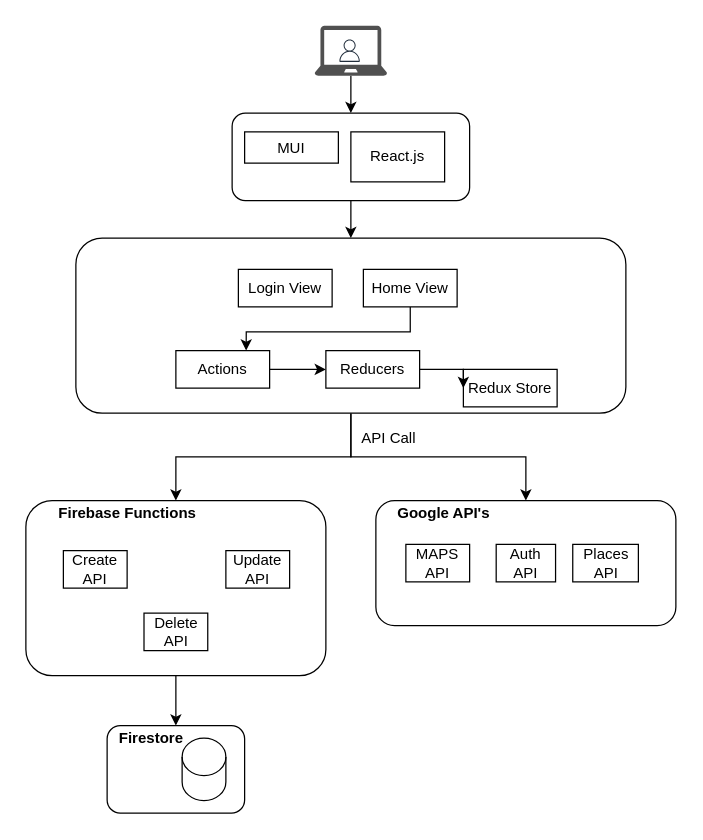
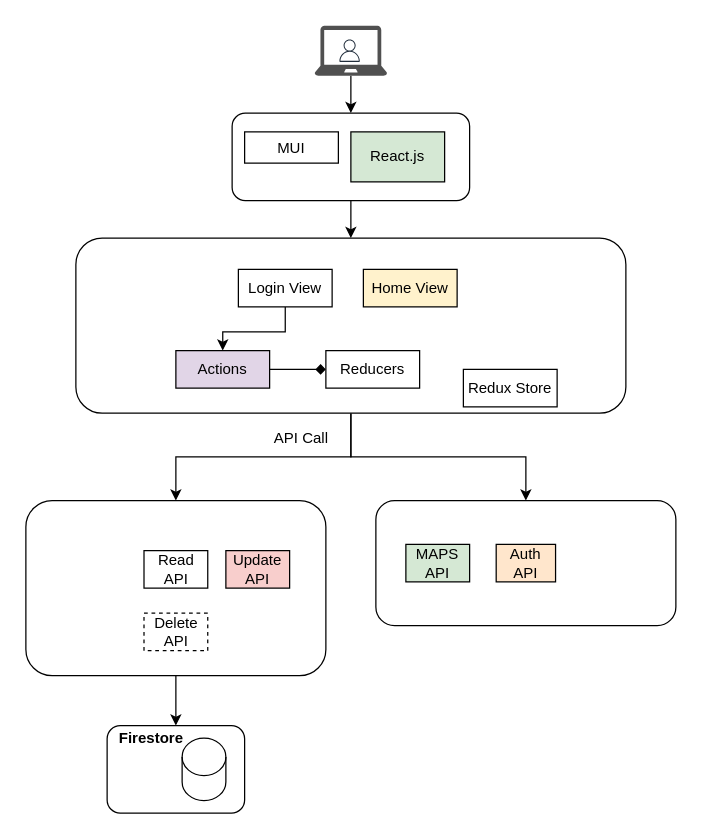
  <mxCell id="0" />
  <mxCell id="1" parent="0" />
  <mxCell id="2" style="edgeStyle=orthogonalEdgeStyle;rounded=0;orthogonalLoop=1;jettySize=auto;html=1;entryX=0.5;entryY=0;entryDx=0;entryDy=0;exitX=0.5;exitY=1;exitDx=0;exitDy=0;" edge="1" parent="1" source="4" target="8"><mxGeometry relative="1" as="geometry" /></mxCell>
  <mxCell id="3" style="edgeStyle=orthogonalEdgeStyle;rounded=0;orthogonalLoop=1;jettySize=auto;html=1;" edge="1" parent="1" source="4" target="9"><mxGeometry relative="1" as="geometry" /></mxCell>
  <mxCell id="4" value="" style="rounded=1;whiteSpace=wrap;html=1;" vertex="1" parent="1"><mxGeometry x="60" y="190" width="440" height="140" as="geometry" /></mxCell>
  <mxCell id="5" value="" style="edgeStyle=orthogonalEdgeStyle;rounded=0;orthogonalLoop=1;jettySize=auto;html=1;" edge="1" parent="1" source="6" target="4"><mxGeometry relative="1" as="geometry" /></mxCell>
  <mxCell id="6" value="" style="rounded=1;whiteSpace=wrap;html=1;" vertex="1" parent="1"><mxGeometry x="185" y="90" width="190" height="70" as="geometry" /></mxCell>
  <mxCell id="7" style="edgeStyle=orthogonalEdgeStyle;rounded=0;orthogonalLoop=1;jettySize=auto;html=1;entryX=0.5;entryY=0;entryDx=0;entryDy=0;" edge="1" parent="1" source="8" target="10"><mxGeometry relative="1" as="geometry" /></mxCell>
  <mxCell id="8" value="" style="rounded=1;whiteSpace=wrap;html=1;" vertex="1" parent="1"><mxGeometry x="20" y="400" width="240" height="140" as="geometry" /></mxCell>
  <mxCell id="9" value="" style="rounded=1;whiteSpace=wrap;html=1;" vertex="1" parent="1"><mxGeometry x="300" y="400" width="240" height="100" as="geometry" /></mxCell>
  <mxCell id="10" value="" style="rounded=1;whiteSpace=wrap;html=1;" vertex="1" parent="1"><mxGeometry x="85" y="580" width="110" height="70" as="geometry" /></mxCell>
  <mxCell id="11" value="" style="edgeStyle=orthogonalEdgeStyle;rounded=0;orthogonalLoop=1;jettySize=auto;html=1;" edge="1" parent="1" source="12" target="6"><mxGeometry relative="1" as="geometry" /></mxCell>
  <mxCell id="12" value="" style="sketch=0;pointerEvents=1;shadow=0;dashed=0;html=1;strokeColor=none;fillColor=#505050;labelPosition=center;verticalLabelPosition=bottom;verticalAlign=top;outlineConnect=0;align=center;shape=mxgraph.office.devices.laptop;" vertex="1" parent="1"><mxGeometry x="251" y="20" width="58" height="40" as="geometry" /></mxCell>
  <mxCell id="13" value="" style="sketch=0;outlineConnect=0;fontColor=#232F3E;gradientColor=none;fillColor=#232F3D;strokeColor=none;dashed=0;verticalLabelPosition=bottom;verticalAlign=top;align=center;html=1;fontSize=12;fontStyle=0;aspect=fixed;pointerEvents=1;shape=mxgraph.aws4.user;" vertex="1" parent="1"><mxGeometry x="270" y="31" width="18" height="18" as="geometry" /></mxCell>
- <mxCell id="14" value="React.js" style="rounded=0;whiteSpace=wrap;html=1;" vertex="1" parent="1"><mxGeometry x="280" y="105" width="75" height="40" as="geometry" /></mxCell>
+ <mxCell id="14" value="React.js" style="rounded=0;whiteSpace=wrap;html=1;fillColor=#d5e8d4;" vertex="1" parent="1"><mxGeometry x="280" y="105" width="75" height="40" as="geometry" /></mxCell>
  <mxCell id="15" value="MUI" style="rounded=0;whiteSpace=wrap;html=1;" vertex="1" parent="1"><mxGeometry x="195" y="105" width="75" height="25" as="geometry" /></mxCell>
+ <mxCell id="16" style="edgeStyle=orthogonalEdgeStyle;rounded=0;orthogonalLoop=1;jettySize=auto;html=1;entryX=0.5;entryY=0;entryDx=0;entryDy=0;" edge="1" parent="1" source="17" target="22"><mxGeometry relative="1" as="geometry" /></mxCell>
  <mxCell id="17" value="Login View" style="rounded=0;whiteSpace=wrap;html=1;" vertex="1" parent="1"><mxGeometry x="190" y="215" width="75" height="30" as="geometry" /></mxCell>
- <mxCell id="18" style="edgeStyle=orthogonalEdgeStyle;rounded=0;orthogonalLoop=1;jettySize=auto;html=1;exitX=0.5;exitY=1;exitDx=0;exitDy=0;entryX=0.75;entryY=0;entryDx=0;entryDy=0;" edge="1" parent="1" source="19" target="22"><mxGeometry relative="1" as="geometry"><Array as="points"><mxPoint x="328" y="265" /><mxPoint x="196" y="265" /></Array></mxGeometry></mxCell>
- <mxCell id="19" value="Home View" style="rounded=0;whiteSpace=wrap;html=1;" vertex="1" parent="1"><mxGeometry x="290" y="215" width="75" height="30" as="geometry" /></mxCell>
+ <mxCell id="19" value="Home View" style="rounded=0;whiteSpace=wrap;html=1;fillColor=#fff2cc;" vertex="1" parent="1"><mxGeometry x="290" y="215" width="75" height="30" as="geometry" /></mxCell>
  <mxCell id="20" value="Redux Store" style="rounded=0;whiteSpace=wrap;html=1;" vertex="1" parent="1"><mxGeometry x="370" y="295" width="75" height="30" as="geometry" /></mxCell>
- <mxCell id="21" style="edgeStyle=orthogonalEdgeStyle;rounded=0;orthogonalLoop=1;jettySize=auto;html=1;exitX=1;exitY=0.5;exitDx=0;exitDy=0;entryX=0;entryY=0.5;entryDx=0;entryDy=0;" edge="1" parent="1" source="22" target="24"><mxGeometry relative="1" as="geometry" /></mxCell>
- <mxCell id="22" value="Actions" style="rounded=0;whiteSpace=wrap;html=1;" vertex="1" parent="1"><mxGeometry x="140" y="280" width="75" height="30" as="geometry" /></mxCell>
- <mxCell id="23" style="edgeStyle=orthogonalEdgeStyle;rounded=0;orthogonalLoop=1;jettySize=auto;html=1;exitX=1;exitY=0.5;exitDx=0;exitDy=0;entryX=0;entryY=0.5;entryDx=0;entryDy=0;" edge="1" parent="1" source="24" target="20"><mxGeometry relative="1" as="geometry" /></mxCell>
+ <mxCell id="21" style="edgeStyle=orthogonalEdgeStyle;rounded=0;orthogonalLoop=1;jettySize=auto;html=1;exitX=1;exitY=0.5;exitDx=0;exitDy=0;entryX=0;entryY=0.5;entryDx=0;entryDy=0;endArrow=diamond;" edge="1" parent="1" source="22" target="24"><mxGeometry relative="1" as="geometry" /></mxCell>
+ <mxCell id="22" value="Actions" style="rounded=0;whiteSpace=wrap;html=1;fillColor=#e1d5e7;" vertex="1" parent="1"><mxGeometry x="140" y="280" width="75" height="30" as="geometry" /></mxCell>
  <mxCell id="24" value="Reducers" style="rounded=0;whiteSpace=wrap;html=1;" vertex="1" parent="1"><mxGeometry x="260" y="280" width="75" height="30" as="geometry" /></mxCell>
- <mxCell id="25" value="API Call" style="text;html=1;align=center;verticalAlign=middle;resizable=0;points=[];autosize=1;strokeColor=none;fillColor=none;" vertex="1" parent="1"><mxGeometry x="280" y="340" width="60" height="20" as="geometry" /></mxCell>
- <mxCell id="26" value="MAPS API" style="rounded=0;whiteSpace=wrap;html=1;" vertex="1" parent="1"><mxGeometry x="324" y="435" width="51" height="30" as="geometry" /></mxCell>
- <mxCell id="27" value="Auth API" style="rounded=0;whiteSpace=wrap;html=1;" vertex="1" parent="1"><mxGeometry x="396.25" y="435" width="47.5" height="30" as="geometry" /></mxCell>
- <mxCell id="28" value="Places API" style="rounded=0;whiteSpace=wrap;html=1;" vertex="1" parent="1"><mxGeometry x="457.5" y="435" width="52.5" height="30" as="geometry" /></mxCell>
- <mxCell id="29" value="Create API" style="rounded=0;whiteSpace=wrap;html=1;" vertex="1" parent="1"><mxGeometry x="50" y="440" width="51" height="30" as="geometry" /></mxCell>
- <mxCell id="31" value="Update API" style="rounded=0;whiteSpace=wrap;html=1;" vertex="1" parent="1"><mxGeometry x="180" y="440" width="51" height="30" as="geometry" /></mxCell>
- <mxCell id="32" value="Delete API" style="rounded=0;whiteSpace=wrap;html=1;" vertex="1" parent="1"><mxGeometry x="114.5" y="490" width="51" height="30" as="geometry" /></mxCell>
- <mxCell id="33" value="&lt;b&gt;Firebase Functions&lt;/b&gt;" style="text;html=1;align=center;verticalAlign=middle;resizable=0;points=[];autosize=1;strokeColor=none;fillColor=none;" vertex="1" parent="1"><mxGeometry x="35.5" y="400" width="130" height="20" as="geometry" /></mxCell>
- <mxCell id="34" value="&lt;b&gt;Google API's&lt;/b&gt;" style="text;html=1;align=center;verticalAlign=middle;resizable=0;points=[];autosize=1;strokeColor=none;fillColor=none;" vertex="1" parent="1"><mxGeometry x="309" y="400" width="90" height="20" as="geometry" /></mxCell>
+ <mxCell id="25" value="API Call" style="text;html=1;align=center;verticalAlign=middle;resizable=0;points=[];autosize=1;strokeColor=none;fillColor=none;" vertex="1" parent="1"><mxGeometry x="210" y="340" width="60" height="20" as="geometry" /></mxCell>
+ <mxCell id="26" value="MAPS API" style="rounded=0;whiteSpace=wrap;html=1;fillColor=#d5e8d4;" vertex="1" parent="1"><mxGeometry x="324" y="435" width="51" height="30" as="geometry" /></mxCell>
+ <mxCell id="27" value="Auth API" style="rounded=0;whiteSpace=wrap;html=1;fillColor=#ffe6cc;" vertex="1" parent="1"><mxGeometry x="396.25" y="435" width="47.5" height="30" as="geometry" /></mxCell>
+ <mxCell id="30" value="Read API" style="rounded=0;whiteSpace=wrap;html=1;" vertex="1" parent="1"><mxGeometry x="114.5" y="440" width="51" height="30" as="geometry" /></mxCell>
+ <mxCell id="31" value="Update API" style="rounded=0;whiteSpace=wrap;html=1;fillColor=#f8cecc;" vertex="1" parent="1"><mxGeometry x="180" y="440" width="51" height="30" as="geometry" /></mxCell>
+ <mxCell id="32" value="Delete API" style="rounded=0;whiteSpace=wrap;html=1;dashed=1;" vertex="1" parent="1"><mxGeometry x="114.5" y="490" width="51" height="30" as="geometry" /></mxCell>
  <mxCell id="35" value="" style="shape=cylinder3;whiteSpace=wrap;html=1;boundedLbl=1;backgroundOutline=1;size=15;" vertex="1" parent="1"><mxGeometry x="145" y="590" width="35" height="50" as="geometry" /></mxCell>
  <mxCell id="36" value="&lt;b&gt;Firestore&lt;/b&gt;" style="text;html=1;align=center;verticalAlign=middle;resizable=0;points=[];autosize=1;strokeColor=none;fillColor=none;" vertex="1" parent="1"><mxGeometry x="85" y="580" width="70" height="20" as="geometry" /></mxCell>
